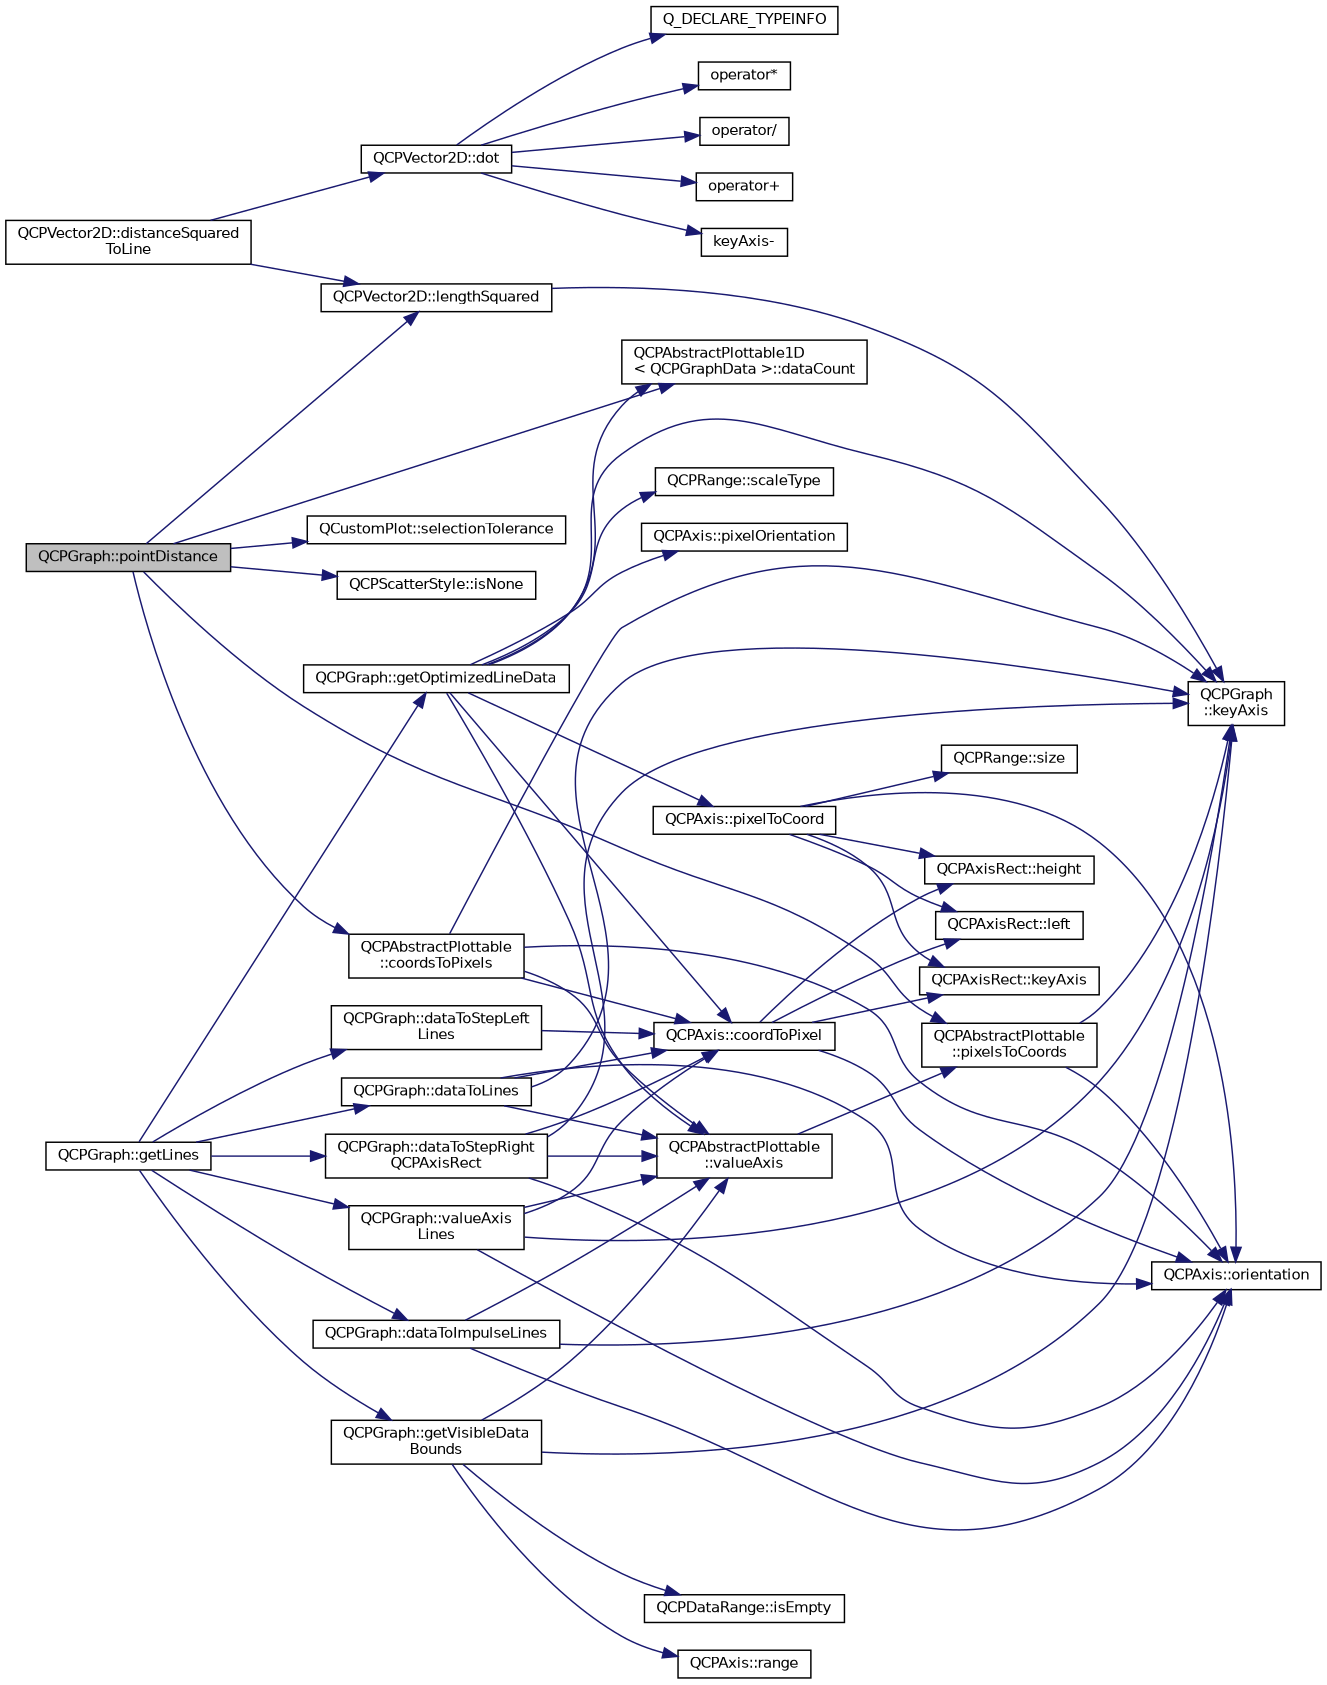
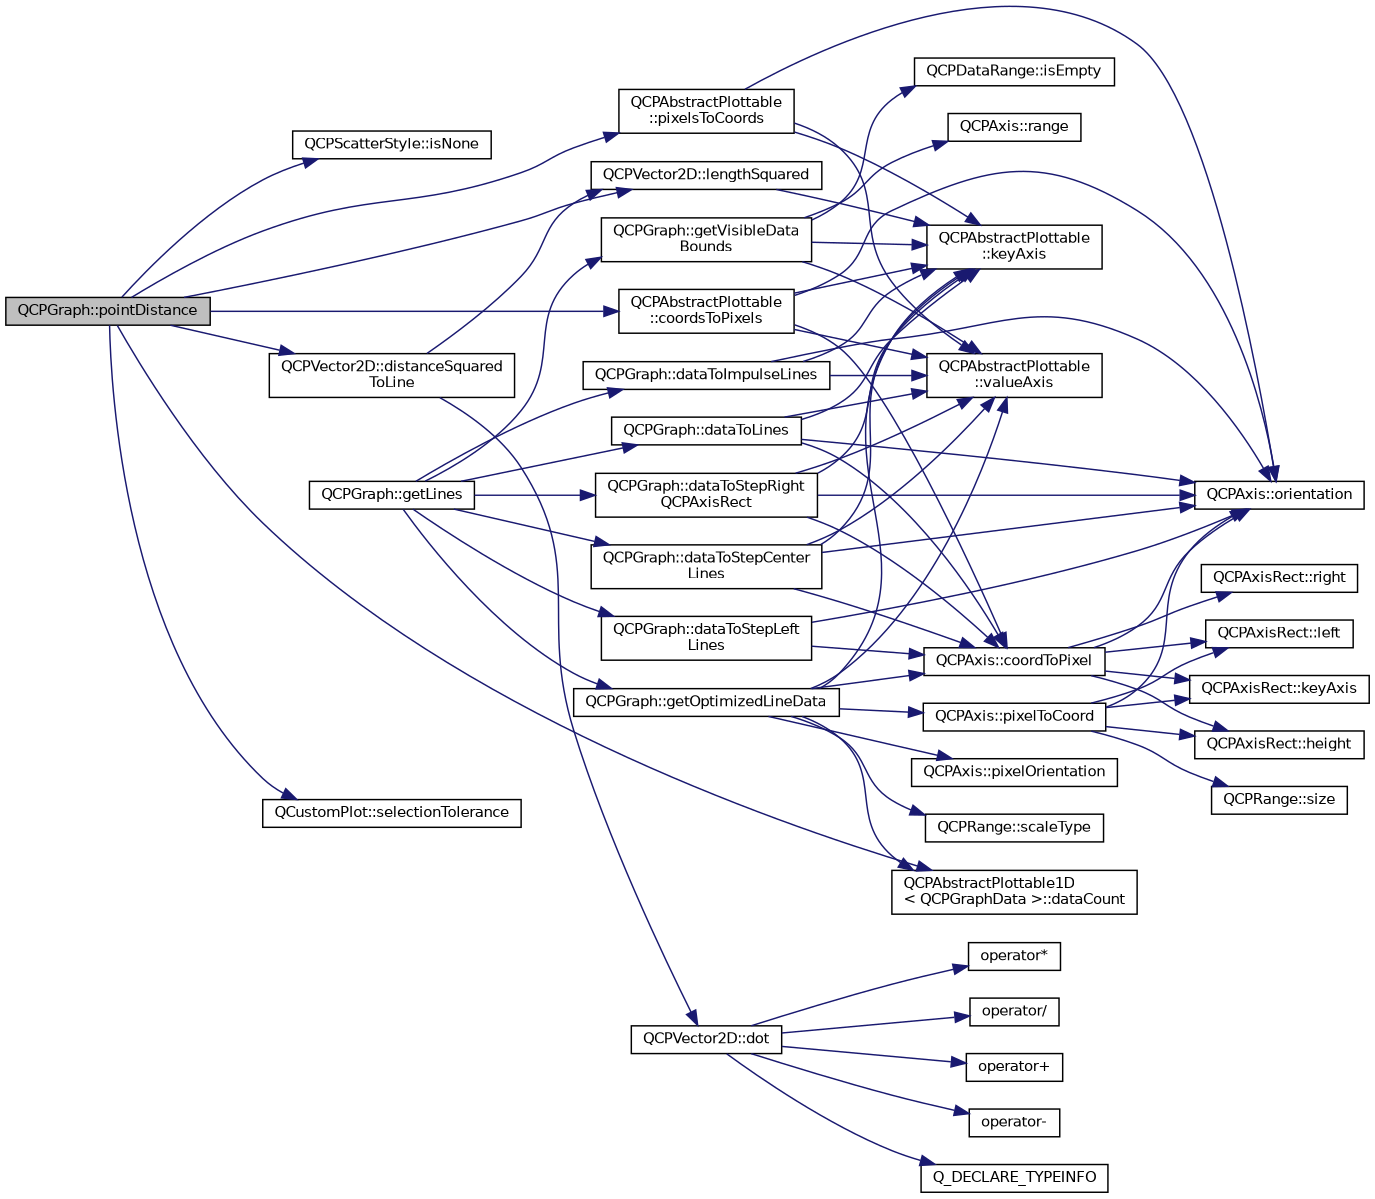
  digraph {
    rankdir=LR
    node [color=black fillcolor=white fontname=Helvetica fontsize=10 shape=record style=filled]
    edge [color=midnightblue fontname=Helvetica fontsize=10 labelfontname=Helvetica labelfontsize=10 style=solid]
    n1 [fillcolor=grey75 fontcolor=black height=0.2 label="QCPGraph::pointDistance" width=0.4]
    n2 [height=0.2 label="QCPScatterStyle::isNone" width=0.4]
    n3 [height=0.2 label="QCPAbstractPlottable\l::pixelsToCoords" width=0.4]
    n4 [height=0.2 label="QCustomPlot::selectionTolerance" width=0.4]
    n5 [height=0.2 label="QCPAbstractPlottable\l::coordsToPixels" width=0.4]
    n6 [height=0.2 label="QCPVector2D::lengthSquared" width=0.4]
    n7 [height=0.2 label="QCPAbstractPlottable1D\l\< QCPGraphData \>::dataCount" width=0.4]
    n8 [height=0.2 label="QCPVector2D::distanceSquared\lToLine" width=0.4]
-   n9 [height=0.2 label="QCPGraph\l::keyAxis" width=0.4]
+   n9 [height=0.2 label="QCPAbstractPlottable\l::keyAxis" width=0.4]
    n10 [height=0.2 label="QCPAbstractPlottable\l::valueAxis" width=0.4]
    n11 [height=0.2 label="QCPAxis::orientation" width=0.4]
    n12 [height=0.2 label="QCPAxis::coordToPixel" width=0.4]
    n13 [height=0.2 label="QCPGraph::getLines" width=0.4]
    n14 [height=0.2 label="QCPGraph::getVisibleData\lBounds" width=0.4]
    n15 [height=0.2 label="QCPGraph::getOptimizedLineData" width=0.4]
    n16 [height=0.2 label="QCPGraph::dataToLines" width=0.4]
    n17 [height=0.2 label="QCPGraph::dataToStepLeft\lLines" width=0.4]
    n18 [height=0.2 label="QCPGraph::dataToStepRight\lQCPAxisRect" width=0.4]
-   n19 [height=0.2 label="QCPGraph::valueAxis\lLines" width=0.4]
+   n19 [height=0.2 label="QCPGraph::dataToStepCenter\lLines" width=0.4]
    n20 [height=0.2 label="QCPGraph::dataToImpulseLines" width=0.4]
    n21 [height=0.2 label="QCPVector2D::dot" width=0.4]
    n22 [height=0.2 label="QCPAxis::pixelToCoord" width=0.4]
    n23 [height=0.2 label="QCPAxisRect::left" width=0.4]
    n24 [height=0.2 label="QCPRange::size" width=0.4]
    n25 [height=0.2 label="QCPAxisRect::keyAxis" width=0.4]
    n26 [height=0.2 label="QCPAxisRect::height" width=0.4]
+   n27 [height=0.2 label="QCPAxisRect::right" width=0.4]
    n28 [height=0.2 label="QCPDataRange::isEmpty" width=0.4]
    n29 [height=0.2 label="QCPAxis::range" width=0.4]
    n30 [height=0.2 label="QCPAxis::pixelOrientation" width=0.4]
    n31 [height=0.2 label="QCPRange::scaleType" width=0.4]
    n32 [height=0.2 label="operator*" width=0.4]
    n33 [height=0.2 label="operator/" width=0.4]
    n34 [height=0.2 label="operator+" width=0.4]
-   n35 [height=0.2 label="keyAxis-" width=0.4]
+   n35 [height=0.2 label="operator-" width=0.4]
    n36 [height=0.2 label=Q_DECLARE_TYPEINFO width=0.4]
    n1 -> n2
    n1 -> n3
    n1 -> n4
    n1 -> n5
    n1 -> n6
    n1 -> n7
+   n1 -> n8
    n3 -> n9
-   n10 -> n3
+   n3 -> n10
    n3 -> n11
    n5 -> n9
    n5 -> n10
    n5 -> n11
    n5 -> n12
    n6 -> n9
    n8 -> n6
    n8 -> n21
    n12 -> n11
    n12 -> n23
    n12 -> n25
    n12 -> n26
+   n12 -> n27
    n13 -> n14
    n13 -> n15
    n13 -> n16
    n13 -> n17
    n13 -> n18
    n13 -> n19
    n13 -> n20
    n14 -> n9
    n14 -> n10
    n14 -> n28
    n14 -> n29
    n15 -> n7
    n15 -> n9
    n15 -> n10
    n15 -> n12
    n15 -> n22
    n15 -> n30
    n15 -> n31
    n16 -> n9
    n16 -> n10
    n16 -> n11
    n16 -> n12
+   n17 -> n11
    n17 -> n12
    n18 -> n9
    n18 -> n10
    n18 -> n11
    n18 -> n12
    n19 -> n9
    n19 -> n10
    n19 -> n11
    n19 -> n12
    n20 -> n9
    n20 -> n10
    n20 -> n11
    n21 -> n32
    n21 -> n33
    n21 -> n34
    n21 -> n35
    n21 -> n36
    n22 -> n11
    n22 -> n23
    n22 -> n24
    n22 -> n25
    n22 -> n26
  }
